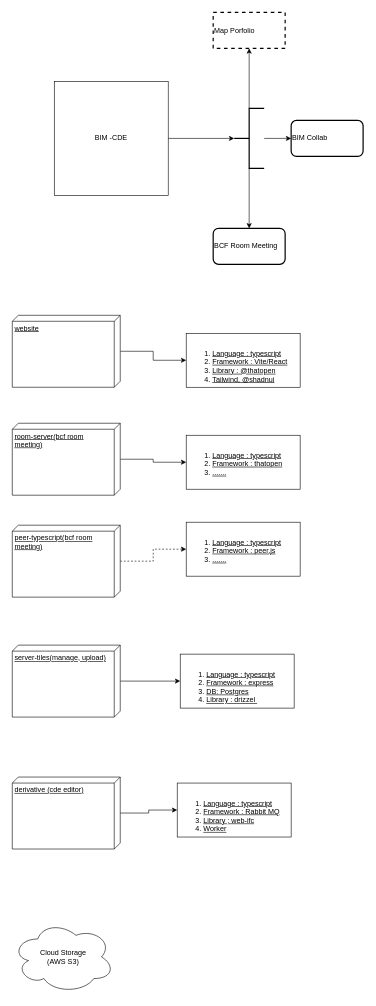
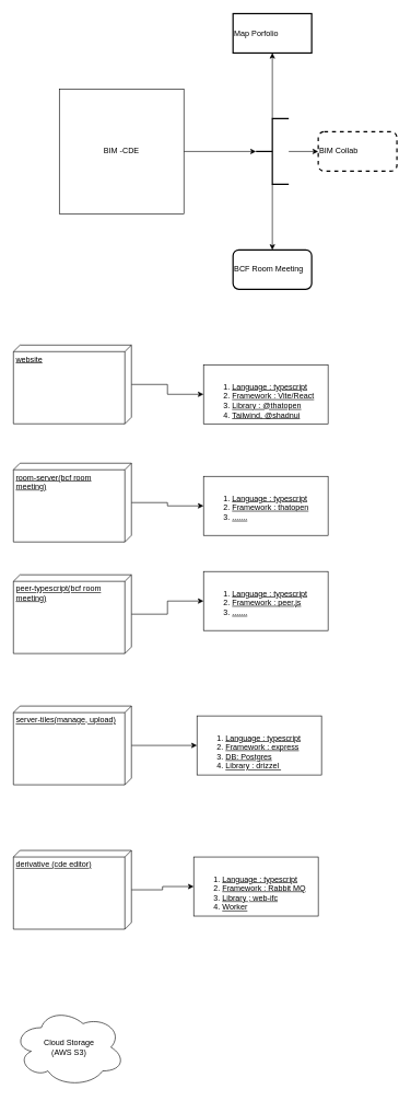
  <mxCell id="0" />
  <mxCell id="1" parent="0" />
  <mxCell id="2" value="" style="edgeStyle=orthogonalEdgeStyle;rounded=0;orthogonalLoop=1;jettySize=auto;html=1;" edge="1" parent="1" source="3" target="7"><mxGeometry relative="1" as="geometry"><mxPoint x="415" y="230" as="targetPoint" /></mxGeometry></mxCell>
  <mxCell id="3" value="BIM -CDE" style="whiteSpace=wrap;html=1;aspect=fixed;" vertex="1" parent="1"><mxGeometry x="90" y="135" width="190" height="190" as="geometry" /></mxCell>
  <mxCell id="4" value="" style="edgeStyle=orthogonalEdgeStyle;rounded=0;orthogonalLoop=1;jettySize=auto;html=1;" edge="1" parent="1" source="7" target="8"><mxGeometry relative="1" as="geometry" /></mxCell>
  <mxCell id="5" value="" style="edgeStyle=orthogonalEdgeStyle;rounded=0;orthogonalLoop=1;jettySize=auto;html=1;" edge="1" parent="1" source="7" target="9"><mxGeometry relative="1" as="geometry" /></mxCell>
  <mxCell id="6" value="" style="edgeStyle=orthogonalEdgeStyle;rounded=0;orthogonalLoop=1;jettySize=auto;html=1;" edge="1" parent="1" source="7" target="10"><mxGeometry relative="1" as="geometry" /></mxCell>
  <mxCell id="7" value="" style="strokeWidth=2;html=1;shape=mxgraph.flowchart.annotation_2;align=left;labelPosition=right;pointerEvents=1;" vertex="1" parent="1"><mxGeometry x="390" y="180" width="50" height="100" as="geometry" /></mxCell>
- <mxCell id="8" value="BIM Collab" style="rounded=1;whiteSpace=wrap;html=1;align=left;strokeWidth=2;pointerEvents=1;" vertex="1" parent="1"><mxGeometry x="485" y="200" width="120" height="60" as="geometry" /></mxCell>
- <mxCell id="9" value="Map Porfolio" style="whiteSpace=wrap;html=1;align=left;strokeWidth=2;pointerEvents=1;dashed=1;" vertex="1" parent="1"><mxGeometry x="355" y="20" width="120" height="60" as="geometry" /></mxCell>
+ <mxCell id="8" value="BIM Collab" style="rounded=1;whiteSpace=wrap;html=1;align=left;strokeWidth=2;pointerEvents=1;dashed=1;" vertex="1" parent="1"><mxGeometry x="485" y="200" width="120" height="60" as="geometry" /></mxCell>
+ <mxCell id="9" value="Map Porfolio" style="whiteSpace=wrap;html=1;align=left;strokeWidth=2;pointerEvents=1;" vertex="1" parent="1"><mxGeometry x="355" y="20" width="120" height="60" as="geometry" /></mxCell>
  <mxCell id="10" value="BCF Room Meeting" style="rounded=1;whiteSpace=wrap;html=1;align=left;strokeWidth=2;pointerEvents=1;" vertex="1" parent="1"><mxGeometry x="355" y="380" width="120" height="60" as="geometry" /></mxCell>
  <mxCell id="11" value="" style="edgeStyle=orthogonalEdgeStyle;rounded=0;orthogonalLoop=1;jettySize=auto;html=1;" edge="1" parent="1" source="12" target="13"><mxGeometry relative="1" as="geometry" /></mxCell>
  <mxCell id="12" value="website" style="verticalAlign=top;align=left;spacingTop=8;spacingLeft=2;spacingRight=12;shape=cube;size=10;direction=south;fontStyle=4;html=1;whiteSpace=wrap;" vertex="1" parent="1"><mxGeometry x="20" y="525" width="180" height="120" as="geometry" /></mxCell>
  <mxCell id="13" value="&lt;ol&gt;&lt;li&gt;Language : typescript&lt;/li&gt;&lt;li&gt;Framework : Vite/React&lt;/li&gt;&lt;li&gt;Library : @thatopen&lt;/li&gt;&lt;li&gt;Tailwind, @shadnui&lt;/li&gt;&lt;/ol&gt;" style="whiteSpace=wrap;html=1;align=left;verticalAlign=top;spacingTop=8;spacingLeft=2;spacingRight=12;fontStyle=4;" vertex="1" parent="1"><mxGeometry x="310" y="555" width="190" height="90" as="geometry" /></mxCell>
  <mxCell id="14" value="" style="edgeStyle=orthogonalEdgeStyle;rounded=0;orthogonalLoop=1;jettySize=auto;html=1;" edge="1" parent="1" source="15" target="16"><mxGeometry relative="1" as="geometry" /></mxCell>
  <mxCell id="15" value="room-server(bcf room meeting)" style="verticalAlign=top;align=left;spacingTop=8;spacingLeft=2;spacingRight=12;shape=cube;size=10;direction=south;fontStyle=4;html=1;whiteSpace=wrap;" vertex="1" parent="1"><mxGeometry x="20" y="705" width="180" height="120" as="geometry" /></mxCell>
  <mxCell id="16" value="&lt;ol&gt;&lt;li&gt;Language : typescript&lt;/li&gt;&lt;li&gt;Framework : thatopen&lt;/li&gt;&lt;li&gt;.......&lt;/li&gt;&lt;/ol&gt;" style="whiteSpace=wrap;html=1;align=left;verticalAlign=top;spacingTop=8;spacingLeft=2;spacingRight=12;fontStyle=4;" vertex="1" parent="1"><mxGeometry x="310" y="725" width="190" height="90" as="geometry" /></mxCell>
- <mxCell id="17" value="" style="edgeStyle=orthogonalEdgeStyle;rounded=0;orthogonalLoop=1;jettySize=auto;html=1;dashed=1;" edge="1" parent="1" source="18" target="19"><mxGeometry relative="1" as="geometry" /></mxCell>
+ <mxCell id="17" value="" style="edgeStyle=orthogonalEdgeStyle;rounded=0;orthogonalLoop=1;jettySize=auto;html=1;" edge="1" parent="1" source="18" target="19"><mxGeometry relative="1" as="geometry" /></mxCell>
  <mxCell id="18" value="peer-typescript(bcf room meeting)" style="verticalAlign=top;align=left;spacingTop=8;spacingLeft=2;spacingRight=12;shape=cube;size=10;direction=south;fontStyle=4;html=1;whiteSpace=wrap;" vertex="1" parent="1"><mxGeometry x="20" y="875" width="180" height="120" as="geometry" /></mxCell>
  <mxCell id="19" value="&lt;ol&gt;&lt;li&gt;Language : typescript&lt;/li&gt;&lt;li&gt;Framework : peer.js&lt;/li&gt;&lt;li&gt;.......&lt;/li&gt;&lt;/ol&gt;" style="whiteSpace=wrap;html=1;align=left;verticalAlign=top;spacingTop=8;spacingLeft=2;spacingRight=12;fontStyle=4;" vertex="1" parent="1"><mxGeometry x="310" y="870" width="190" height="90" as="geometry" /></mxCell>
  <mxCell id="20" value="" style="edgeStyle=orthogonalEdgeStyle;rounded=0;orthogonalLoop=1;jettySize=auto;html=1;" edge="1" parent="1" source="21" target="24"><mxGeometry relative="1" as="geometry" /></mxCell>
  <mxCell id="21" value="server-tiles(manage, upload)" style="verticalAlign=top;align=left;spacingTop=8;spacingLeft=2;spacingRight=12;shape=cube;size=10;direction=south;fontStyle=4;html=1;whiteSpace=wrap;" vertex="1" parent="1"><mxGeometry x="20" y="1075" width="180" height="120" as="geometry" /></mxCell>
  <mxCell id="22" value="" style="edgeStyle=orthogonalEdgeStyle;rounded=0;orthogonalLoop=1;jettySize=auto;html=1;" edge="1" parent="1" source="23" target="25"><mxGeometry relative="1" as="geometry" /></mxCell>
  <mxCell id="23" value="derivative (cde editor)" style="verticalAlign=top;align=left;spacingTop=8;spacingLeft=2;spacingRight=12;shape=cube;size=10;direction=south;fontStyle=4;html=1;whiteSpace=wrap;" vertex="1" parent="1"><mxGeometry x="20" y="1295" width="180" height="120" as="geometry" /></mxCell>
  <mxCell id="24" value="&lt;ol&gt;&lt;li&gt;Language : typescript&lt;/li&gt;&lt;li&gt;Framework : express&lt;/li&gt;&lt;li&gt;DB: Postgres&lt;/li&gt;&lt;li&gt;Library : drizzel&amp;nbsp;&lt;/li&gt;&lt;/ol&gt;" style="whiteSpace=wrap;html=1;align=left;verticalAlign=top;spacingTop=8;spacingLeft=2;spacingRight=12;fontStyle=4;" vertex="1" parent="1"><mxGeometry x="300" y="1090" width="190" height="90" as="geometry" /></mxCell>
  <mxCell id="25" value="&lt;ol&gt;&lt;li&gt;Language : typescript&lt;/li&gt;&lt;li&gt;Framework : Rabbit MQ&lt;/li&gt;&lt;li&gt;Library ; web-ifc&lt;/li&gt;&lt;li&gt;Worker&lt;/li&gt;&lt;/ol&gt;" style="whiteSpace=wrap;html=1;align=left;verticalAlign=top;spacingTop=8;spacingLeft=2;spacingRight=12;fontStyle=4;" vertex="1" parent="1"><mxGeometry x="295" y="1305" width="190" height="90" as="geometry" /></mxCell>
  <mxCell id="26" value="Cloud Storage&lt;div&gt;(AWS S3)&lt;/div&gt;" style="ellipse;shape=cloud;whiteSpace=wrap;html=1;" vertex="1" parent="1"><mxGeometry x="20" y="1535" width="170" height="120" as="geometry" /></mxCell>
